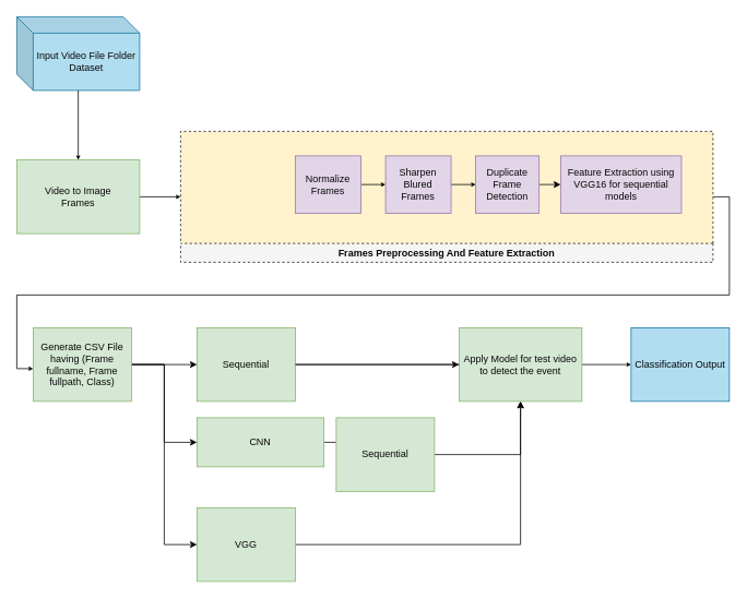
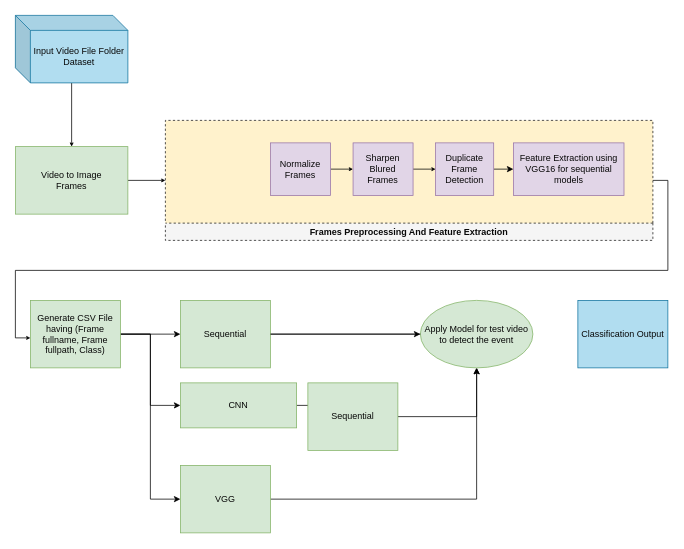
  <mxCell id="0" />
  <mxCell id="1" parent="0" />
  <mxCell id="2" style="edgeStyle=orthogonalEdgeStyle;rounded=0;orthogonalLoop=1;jettySize=auto;html=1;startSize=3;endSize=3;fontColor=#080808;" parent="1" source="3" target="5" edge="1"><mxGeometry relative="1" as="geometry" /></mxCell>
  <mxCell id="3" value="Input Video File Folder Dataset" style="shape=cube;whiteSpace=wrap;html=1;boundedLbl=1;backgroundOutline=1;darkOpacity=0.05;darkOpacity2=0.1;fillColor=#b1ddf0;strokeColor=#10739e;fontColor=#080808;" parent="1" vertex="1"><mxGeometry x="20" y="20" width="150" height="90" as="geometry" /></mxCell>
  <mxCell id="4" style="edgeStyle=orthogonalEdgeStyle;rounded=0;orthogonalLoop=1;jettySize=auto;html=1;exitX=1;exitY=0.5;exitDx=0;exitDy=0;entryX=1;entryY=0.5;entryDx=0;entryDy=0;startSize=3;endSize=3;fontColor=#080808;" parent="1" source="5" target="7" edge="1"><mxGeometry relative="1" as="geometry" /></mxCell>
  <mxCell id="5" value="Video to Image &lt;br&gt;Frames" style="rounded=0;whiteSpace=wrap;html=1;fillColor=#d5e8d4;strokeColor=#82b366;fontColor=#080808;" parent="1" vertex="1"><mxGeometry x="20" y="195" width="150" height="90" as="geometry" /></mxCell>
  <mxCell id="6" style="edgeStyle=orthogonalEdgeStyle;rounded=0;orthogonalLoop=1;jettySize=auto;html=1;exitX=0;exitY=0.5;exitDx=0;exitDy=0;entryX=0;entryY=0.556;entryDx=0;entryDy=0;entryPerimeter=0;startSize=3;endSize=3;fontColor=#080808;" parent="1" source="7" target="18" edge="1"><mxGeometry relative="1" as="geometry" /></mxCell>
  <mxCell id="7" value="Frames Preprocessing And Feature Extraction" style="swimlane;dashed=1;fillColor=#f5f5f5;verticalAlign=middle;direction=west;strokeColor=#1A1A1A;swimlaneFillColor=#FFF2CC;fontColor=#080808;" parent="1" vertex="1"><mxGeometry x="220" y="160" width="650" height="160" as="geometry"><mxRectangle x="710" y="450" width="130" height="23" as="alternateBounds" /></mxGeometry></mxCell>
  <mxCell id="8" style="edgeStyle=orthogonalEdgeStyle;rounded=0;orthogonalLoop=1;jettySize=auto;html=1;exitX=1;exitY=0.5;exitDx=0;exitDy=0;entryX=0;entryY=0.5;entryDx=0;entryDy=0;startSize=3;endSize=3;fontColor=#080808;" parent="7" source="9" target="11" edge="1"><mxGeometry relative="1" as="geometry" /></mxCell>
  <mxCell id="9" value="Normalize&lt;br&gt;Frames" style="rounded=0;whiteSpace=wrap;html=1;fillColor=#e1d5e7;strokeColor=#9673a6;fontColor=#080808;" parent="7" vertex="1"><mxGeometry x="140.25" y="30" width="80" height="70" as="geometry" /></mxCell>
  <mxCell id="10" style="edgeStyle=orthogonalEdgeStyle;rounded=0;orthogonalLoop=1;jettySize=auto;html=1;exitX=1;exitY=0.5;exitDx=0;exitDy=0;entryX=0;entryY=0.5;entryDx=0;entryDy=0;startSize=3;endSize=3;fontColor=#080808;" parent="7" source="11" target="13" edge="1"><mxGeometry relative="1" as="geometry" /></mxCell>
  <mxCell id="11" value="Sharpen&lt;br&gt;Blured Frames" style="rounded=0;whiteSpace=wrap;html=1;fillColor=#e1d5e7;strokeColor=#9673a6;fontColor=#080808;" parent="7" vertex="1"><mxGeometry x="250.25" y="30" width="80" height="70" as="geometry" /></mxCell>
  <mxCell id="12" style="edgeStyle=orthogonalEdgeStyle;rounded=0;orthogonalLoop=1;jettySize=auto;html=1;exitX=1;exitY=0.5;exitDx=0;exitDy=0;entryX=0;entryY=0.5;entryDx=0;entryDy=0;fontColor=#080808;" parent="7" source="13" target="14" edge="1"><mxGeometry relative="1" as="geometry" /></mxCell>
  <mxCell id="13" value="Duplicate Frame Detection" style="rounded=0;whiteSpace=wrap;html=1;fillColor=#e1d5e7;strokeColor=#9673a6;fontColor=#080808;" parent="7" vertex="1"><mxGeometry x="360.25" y="30" width="77.5" height="70" as="geometry" /></mxCell>
  <mxCell id="14" value="Feature Extraction using VGG16 for sequential models" style="rounded=0;whiteSpace=wrap;html=1;fillColor=#e1d5e7;strokeColor=#9673a6;fontColor=#080808;" parent="7" vertex="1"><mxGeometry x="464" y="30" width="147.5" height="70" as="geometry" /></mxCell>
  <mxCell id="15" style="edgeStyle=orthogonalEdgeStyle;rounded=0;orthogonalLoop=1;jettySize=auto;html=1;fontColor=#080808;" parent="1" source="18" target="21" edge="1"><mxGeometry relative="1" as="geometry" /></mxCell>
  <mxCell id="16" style="edgeStyle=orthogonalEdgeStyle;rounded=0;orthogonalLoop=1;jettySize=auto;html=1;exitX=1;exitY=0.5;exitDx=0;exitDy=0;entryX=0;entryY=0.5;entryDx=0;entryDy=0;fontColor=#080808;" parent="1" source="18" target="24" edge="1"><mxGeometry relative="1" as="geometry" /></mxCell>
  <mxCell id="17" style="edgeStyle=orthogonalEdgeStyle;rounded=0;orthogonalLoop=1;jettySize=auto;html=1;exitX=1;exitY=0.5;exitDx=0;exitDy=0;entryX=0;entryY=0.5;entryDx=0;entryDy=0;fontColor=#080808;" parent="1" source="18" target="28" edge="1"><mxGeometry relative="1" as="geometry" /></mxCell>
  <mxCell id="18" value="Generate CSV File having (Frame fullname, Frame fullpath, Class)" style="rounded=0;whiteSpace=wrap;html=1;fillColor=#d5e8d4;strokeColor=#82b366;fontColor=#080808;" parent="1" vertex="1"><mxGeometry x="40" y="400" width="120" height="90" as="geometry" /></mxCell>
- <mxCell id="19" style="edgeStyle=orthogonalEdgeStyle;rounded=0;orthogonalLoop=1;jettySize=auto;html=1;exitX=1;exitY=0.5;exitDx=0;exitDy=0;startSize=3;endSize=3;startArrow=none;fontColor=#080808;" parent="1" source="29" target="22" edge="1"><mxGeometry relative="1" as="geometry" /></mxCell>
  <mxCell id="20" style="edgeStyle=orthogonalEdgeStyle;rounded=0;orthogonalLoop=1;jettySize=auto;html=1;exitX=1;exitY=0.5;exitDx=0;exitDy=0;fontColor=#080808;" parent="1" source="21" target="29" edge="1"><mxGeometry relative="1" as="geometry" /></mxCell>
  <mxCell id="21" value="Sequential" style="rounded=0;whiteSpace=wrap;html=1;fillColor=#d5e8d4;strokeColor=#82b366;fontColor=#080808;" parent="1" vertex="1"><mxGeometry x="240" y="400" width="120" height="90" as="geometry" /></mxCell>
  <mxCell id="22" value="Classification Output" style="rounded=0;whiteSpace=wrap;html=1;fillColor=#b1ddf0;strokeColor=#10739e;fontColor=#080808;" parent="1" vertex="1"><mxGeometry x="770" y="400" width="120" height="90" as="geometry" /></mxCell>
  <mxCell id="23" style="edgeStyle=orthogonalEdgeStyle;rounded=0;orthogonalLoop=1;jettySize=auto;html=1;exitX=1;exitY=0.5;exitDx=0;exitDy=0;fontColor=#080808;" parent="1" source="24" target="26" edge="1"><mxGeometry relative="1" as="geometry" /></mxCell>
  <mxCell id="24" value="CNN" style="rounded=0;whiteSpace=wrap;html=1;fillColor=#d5e8d4;strokeColor=#82b366;fontColor=#080808;" parent="1" vertex="1"><mxGeometry x="240" y="510" width="155" height="60" as="geometry" /></mxCell>
  <mxCell id="25" style="edgeStyle=orthogonalEdgeStyle;rounded=0;orthogonalLoop=1;jettySize=auto;html=1;exitX=1;exitY=0.5;exitDx=0;exitDy=0;entryX=0.5;entryY=1;entryDx=0;entryDy=0;fontColor=#080808;" parent="1" source="26" target="29" edge="1"><mxGeometry relative="1" as="geometry" /></mxCell>
  <mxCell id="26" value="Sequential" style="rounded=0;whiteSpace=wrap;html=1;fillColor=#d5e8d4;strokeColor=#82b366;fontColor=#080808;" parent="1" vertex="1"><mxGeometry x="410" y="510" width="120" height="90" as="geometry" /></mxCell>
  <mxCell id="27" style="edgeStyle=orthogonalEdgeStyle;rounded=0;orthogonalLoop=1;jettySize=auto;html=1;exitX=1;exitY=0.5;exitDx=0;exitDy=0;fontColor=#080808;" parent="1" source="28" target="29" edge="1"><mxGeometry relative="1" as="geometry" /></mxCell>
  <mxCell id="28" value="VGG" style="rounded=0;whiteSpace=wrap;html=1;fillColor=#d5e8d4;strokeColor=#82b366;fontColor=#080808;" parent="1" vertex="1"><mxGeometry x="240" y="620" width="120" height="90" as="geometry" /></mxCell>
- <mxCell id="29" value="Apply Model for test video to detect the event" style="rounded=0;whiteSpace=wrap;html=1;fillColor=#d5e8d4;strokeColor=#82b366;fontColor=#080808;" parent="1" vertex="1"><mxGeometry x="560" y="400" width="150" height="90" as="geometry" /></mxCell>
+ <mxCell id="29" value="Apply Model for test video to detect the event" style="ellipse;whiteSpace=wrap;html=1;fillColor=#d5e8d4;strokeColor=#82b366;fontColor=#080808;" parent="1" vertex="1"><mxGeometry x="560" y="400" width="150" height="90" as="geometry" /></mxCell>
  <mxCell id="30" value="" style="edgeStyle=orthogonalEdgeStyle;rounded=0;orthogonalLoop=1;jettySize=auto;html=1;exitX=1;exitY=0.5;exitDx=0;exitDy=0;startSize=3;endSize=3;endArrow=none;fontColor=#080808;" parent="1" source="21" target="29" edge="1"><mxGeometry relative="1" as="geometry"><mxPoint x="520" y="445" as="sourcePoint" /><mxPoint x="890" y="445" as="targetPoint" /></mxGeometry></mxCell>
